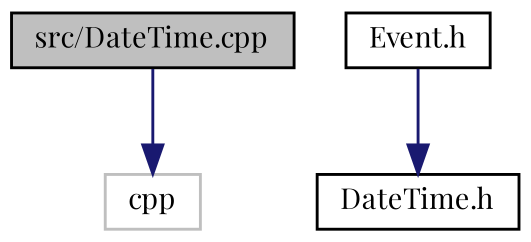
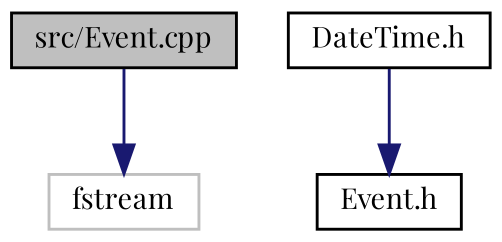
  digraph {
    fontname="Playfair Display"
    node [color=black fillcolor=white fontname="Playfair Display" fontsize=10 shape=record style=filled]
    edge [color=midnightblue fontname="Playfair Display" fontsize=10 labelfontname=Helvetica labelfontsize=10 style=solid]
-   n1 [fillcolor=grey75 fontcolor=black height=0.2 label="src/DateTime.cpp" width=0.4]
-   n2 [color=grey75 height=0.2 label=cpp width=0.4]
+   n1 [fillcolor=grey75 fontcolor=black height=0.2 label="src/Event.cpp" width=0.4]
+   n2 [color=grey75 height=0.2 label=fstream width=0.4]
    n3 [height=0.2 label="Event.h" width=0.4]
    n4 [height=0.2 label="DateTime.h" width=0.4]
    n1 -> n2
-   n3 -> n4
+   n4 -> n3
  }
